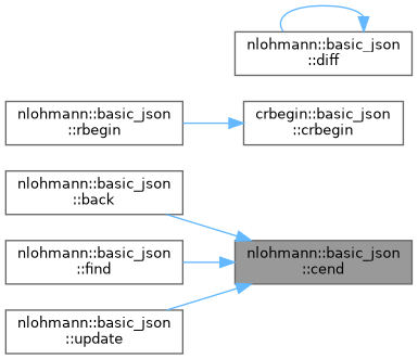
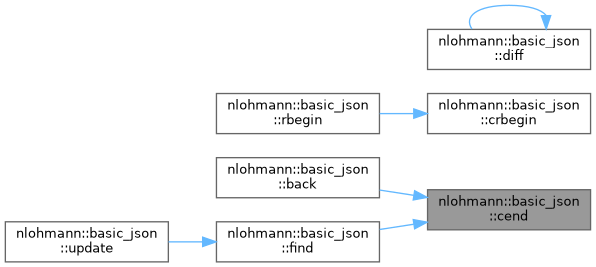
  digraph {
    rankdir=RL
    node [color=grey40 fillcolor=white fontname=Helvetica fontsize=10 shape=box style=filled]
    edge [color=steelblue1 dir=back fontname=Helvetica fontsize=10 labelfontname=Helvetica labelfontsize=10 style=solid]
    n1 [color=gray40 fillcolor=grey60 fontcolor=black height=0.2 label="nlohmann::basic_json\l::cend" width=0.4]
    n2 [height=0.2 label="nlohmann::basic_json\l::back" width=0.4]
    n3 [height=0.2 label="nlohmann::basic_json\l::find" width=0.4]
    n4 [height=0.2 label="nlohmann::basic_json\l::update" width=0.4]
-   n5 [height=0.2 label="crbegin::basic_json\l::crbegin" width=0.4]
+   n5 [height=0.2 label="nlohmann::basic_json\l::crbegin" width=0.4]
    n6 [height=0.2 label="nlohmann::basic_json\l::rbegin" width=0.4]
    n7 [height=0.2 label="nlohmann::basic_json\l::diff" width=0.4]
    n1 -> n2
    n1 -> n3
-   n1 -> n4
+   n3 -> n4
    n5 -> n6
    n7 -> n7
  }
